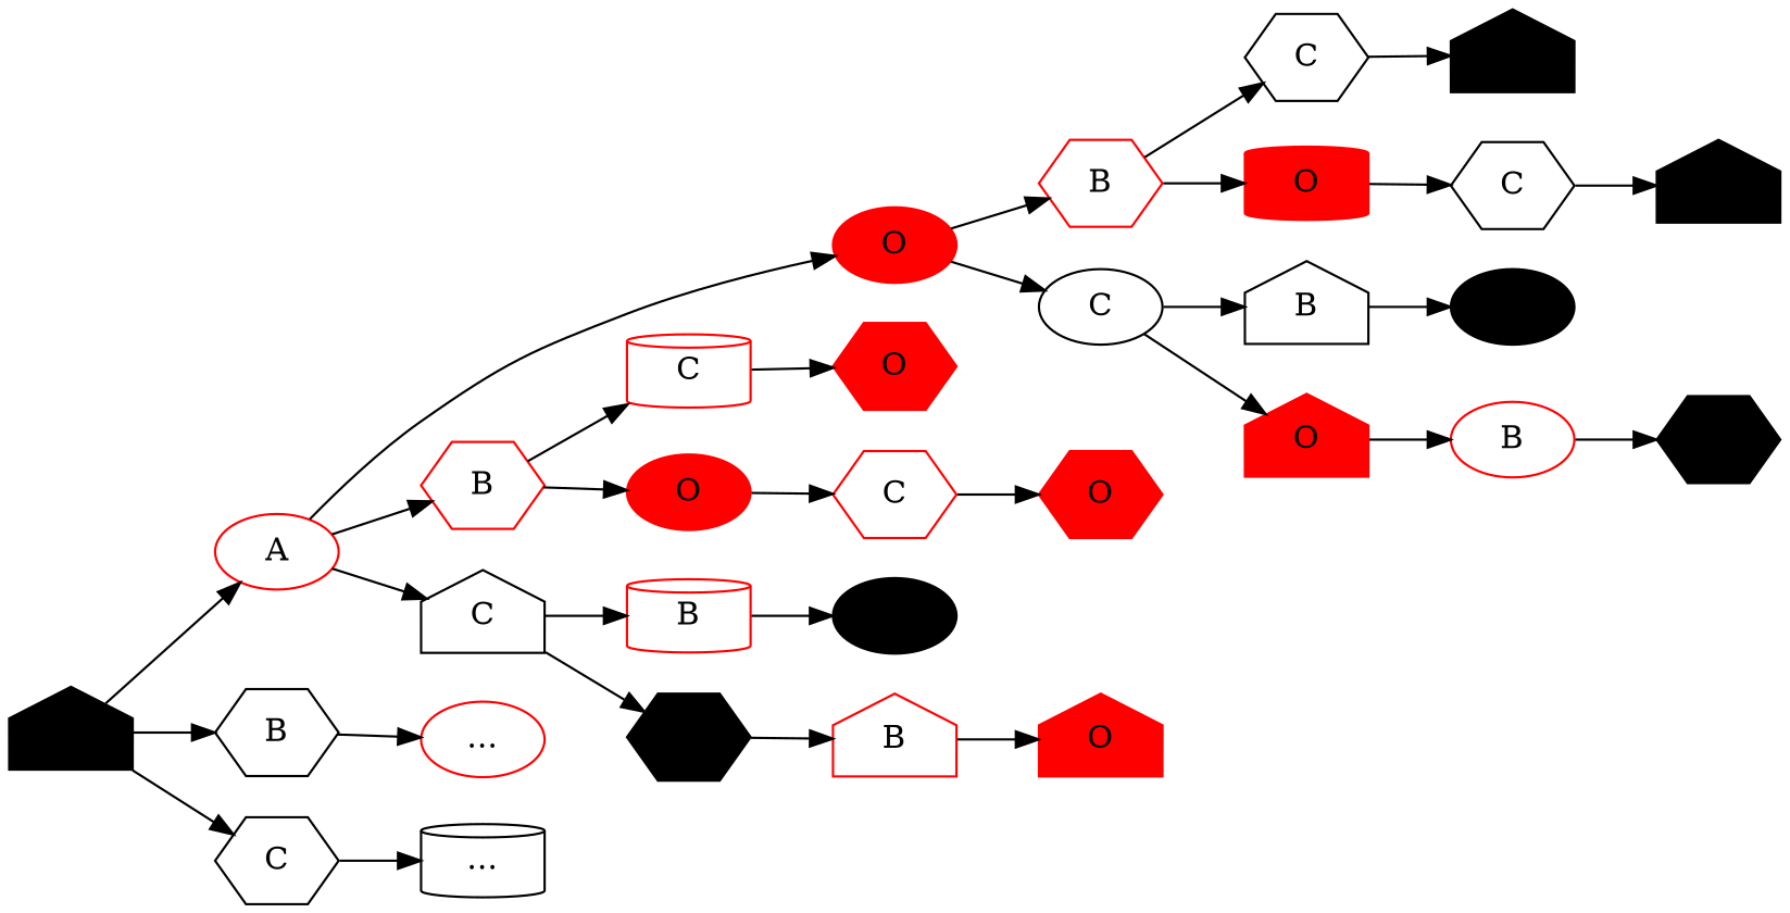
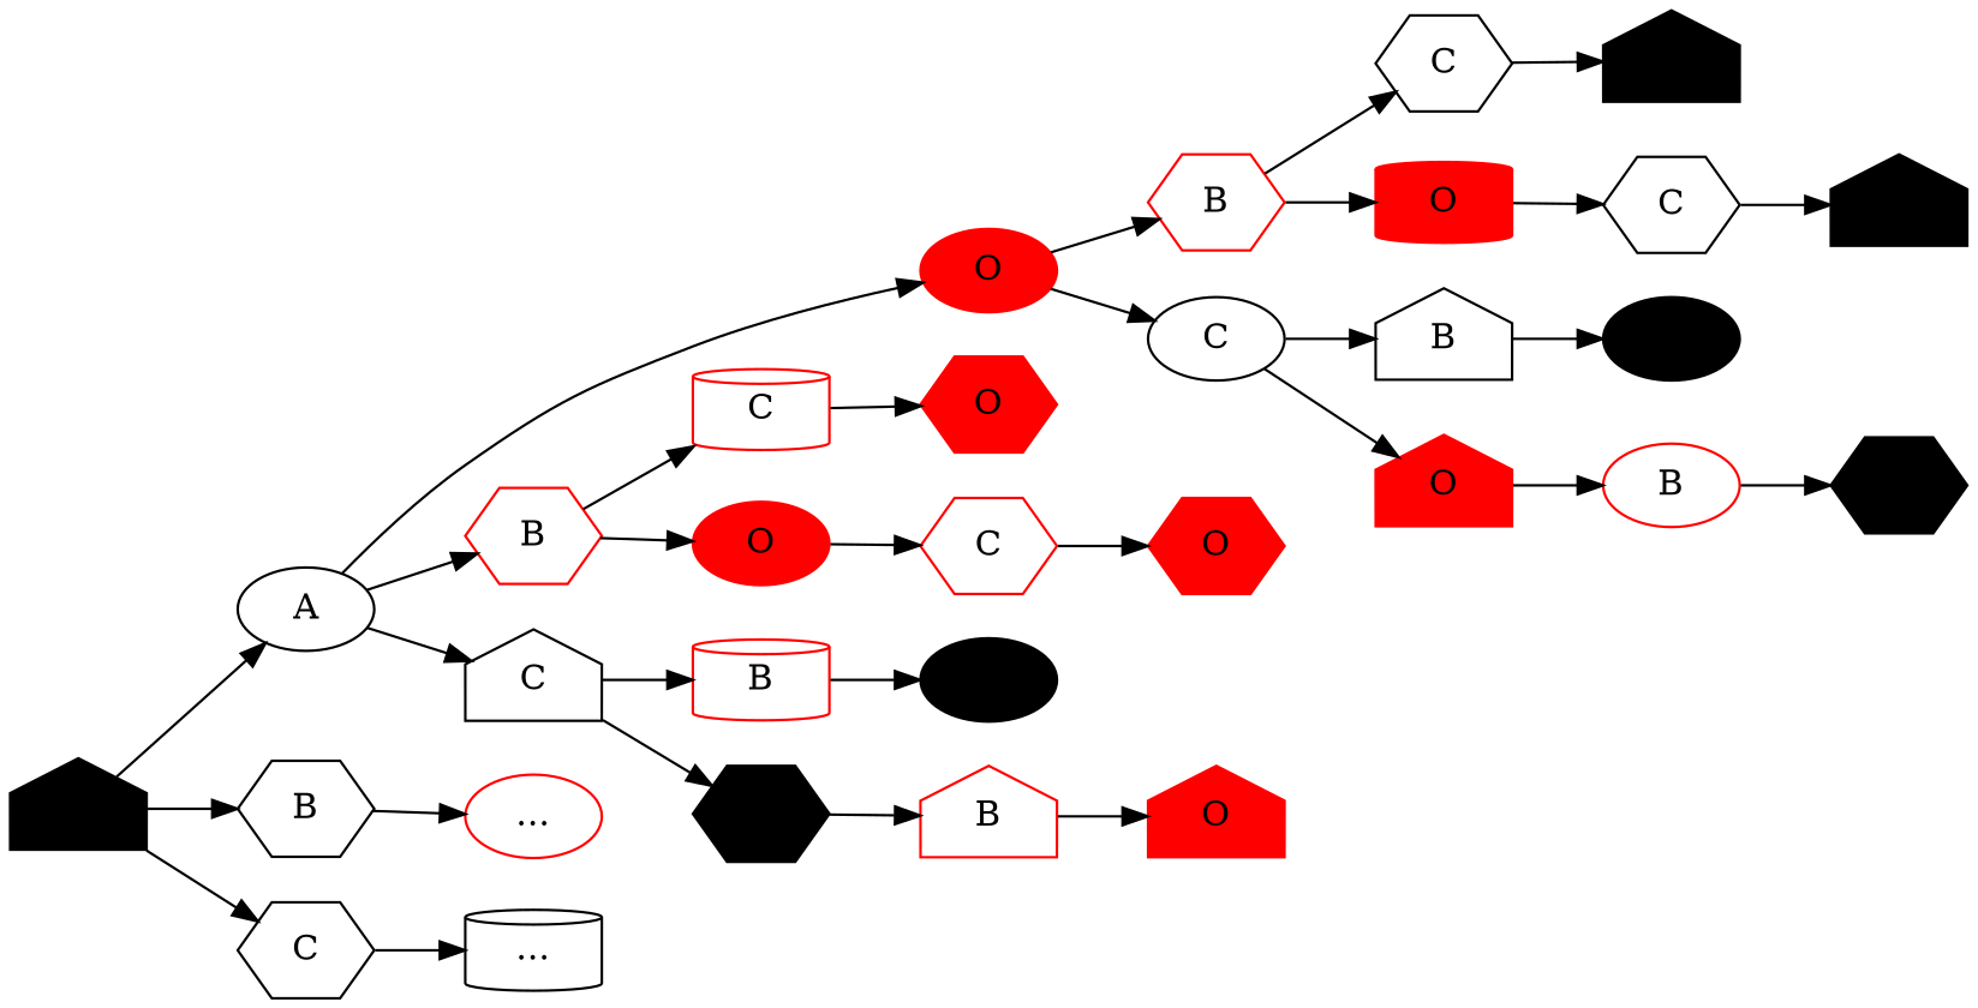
  digraph {
    rankdir=LR
    node [shape=hexagon color=red]
    n1 [height=.1 label=O shape=ellipse style=filled]
    n2 [height=.1 label=B shape=house]
    n3 [height=.1 label=O shape=house style=filled color=black]
-   n4 [height=.1 label=A shape=ellipse]
+   n4 [color=black height=.1 label=A shape=ellipse]
    n5 [color=black height=.1 label=B]
    n6 [color=black height=.1 label=C]
    n7 [height=.1 label=B]
    n8 [color=black height=.1 label=C shape=house]
    n9 [height=.1 label=C shape=cylinder]
    n10 [height=.1 label=O shape=ellipse style=filled]
    n11 [height=.1 label="..." shape=ellipse]
    n12 [height=.1 label=B shape=cylinder]
    n13 [height=.1 label=O style=filled color=black]
    n14 [height=.1 label=B]
    n15 [color=black height=.1 label=C shape=ellipse]
    n16 [height=.1 label="..." shape=cylinder color=black]
    n17 [height=.1 label=O style=filled]
    n18 [height=.1 label=C]
    n19 [height=.1 label=O style=filled]
    n20 [height=.1 label=O shape=ellipse style=filled color=black]
    n21 [height=.1 label=O shape=house style=filled]
    n22 [color=black height=.1 label=C]
    n23 [height=.1 label=O shape=house style=filled color=black]
    n24 [height=.1 label=O shape=cylinder style=filled]
    n25 [color=black height=.1 label=C]
    n26 [height=.1 label=O shape=house style=filled color=black]
    n27 [color=black height=.1 label=B shape=house]
    n28 [height=.1 label=O shape=ellipse style=filled color=black]
    n29 [height=.1 label=O shape=house style=filled]
    n30 [height=.1 label=B shape=ellipse]
    n31 [height=.1 label=O style=filled color=black]
    subgraph sub_1 {
      rank=same
      n1
      n2
    }
    n1 -> n14
    n1 -> n15
    n2 -> n21
    n3 -> n4
    n3 -> n5
    n3 -> n6
    n4 -> n1
    n4 -> n7
    n4 -> n8
    n5 -> n11
    n6 -> n16
    n7 -> n9
    n7 -> n10
    n8 -> n12
    n8 -> n13
    n9 -> n17
    n10 -> n18
    n12 -> n20
    n13 -> n2
    n14 -> n22
    n14 -> n24
    n15 -> n27
    n15 -> n29
    n18 -> n19
    n22 -> n23
    n24 -> n25
    n25 -> n26
    n27 -> n28
    n29 -> n30
    n30 -> n31
  }
